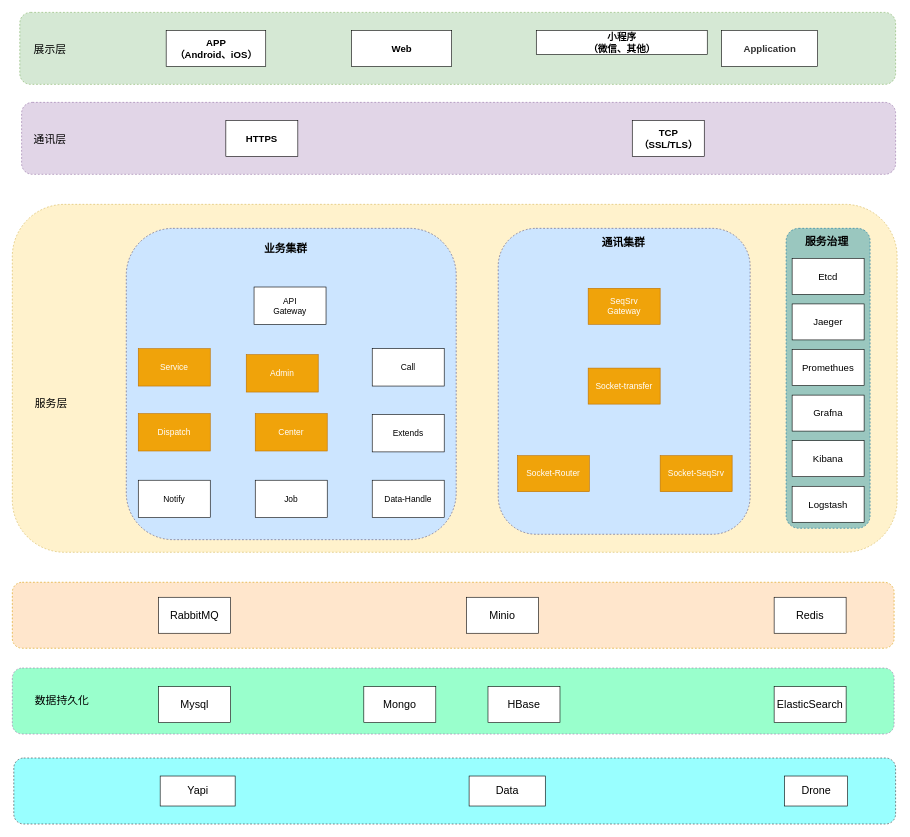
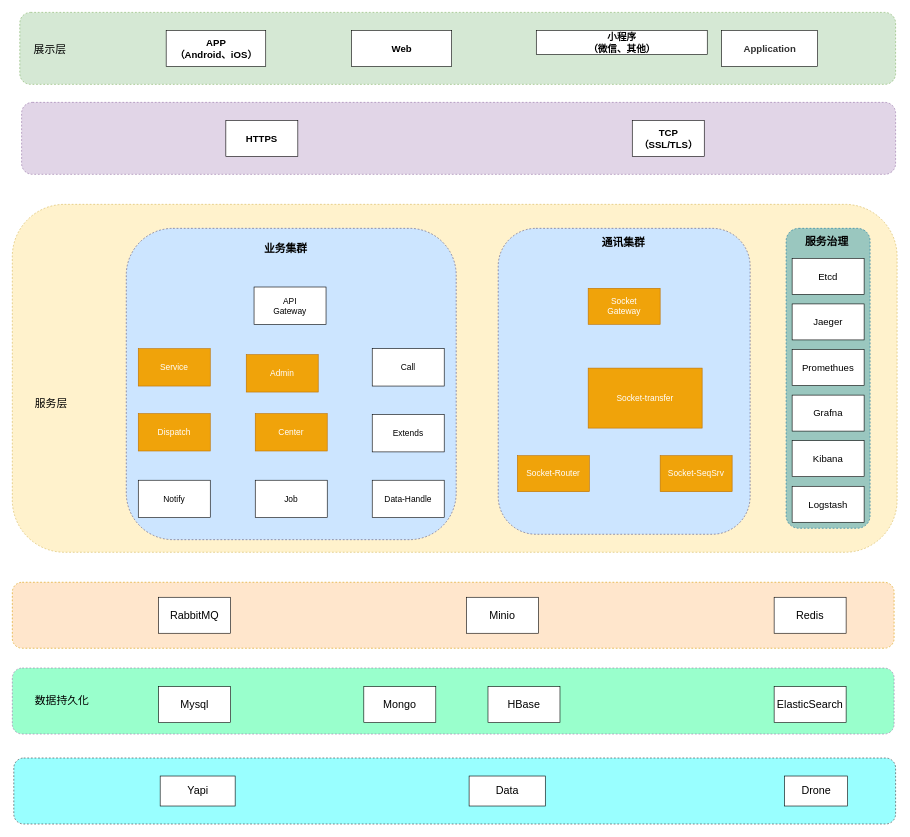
  <mxCell id="0" />
  <mxCell id="1" parent="0" />
  <mxCell id="2" value="" style="rounded=1;whiteSpace=wrap;html=1;dashed=1;fontSize=18;fillColor=#fff2cc;strokeColor=#d6b656;" parent="1" vertex="1"><mxGeometry x="20" y="340" width="1475" height="580" as="geometry" /></mxCell>
  <mxCell id="3" value="服务层" style="text;html=1;resizable=0;points=[];autosize=1;align=left;verticalAlign=top;spacingTop=-4;fontSize=18;" parent="1" vertex="1"><mxGeometry x="56" y="660" width="70" height="20" as="geometry" /></mxCell>
  <mxCell id="4" value="" style="rounded=1;whiteSpace=wrap;html=1;dashed=1;fontSize=18;fillColor=#d5e8d4;strokeColor=#82b366;" parent="1" vertex="1"><mxGeometry x="32.5" y="20" width="1460" height="120" as="geometry" /></mxCell>
  <mxCell id="5" value="APP&lt;br style=&quot;font-size: 16px;&quot;&gt;（Android、iOS）" style="rounded=0;whiteSpace=wrap;html=1;fontStyle=1;fontSize=16;" parent="1" vertex="1"><mxGeometry x="276.5" y="50" width="166" height="60" as="geometry" /></mxCell>
  <mxCell id="6" value="Web" style="rounded=0;whiteSpace=wrap;html=1;fontStyle=1;fontSize=16;" parent="1" vertex="1"><mxGeometry x="585.5" y="50" width="167" height="60" as="geometry" /></mxCell>
  <mxCell id="7" value="&lt;div style=&quot;text-align: left&quot;&gt;&lt;span style=&quot;color: rgb(49, 49, 49);&quot;&gt;Application&lt;/span&gt;&lt;br&gt;&lt;/div&gt;" style="rounded=0;whiteSpace=wrap;html=1;fontStyle=1;fontSize=16;fontFamily=Helvetica;" parent="1" vertex="1"><mxGeometry x="1202.5" y="50" width="160" height="60" as="geometry" /></mxCell>
  <mxCell id="8" value="小程序&lt;br style=&quot;font-size: 16px;&quot;&gt;（微信、其他）" style="rounded=0;whiteSpace=wrap;html=1;fontStyle=1;fontSize=16;" parent="1" vertex="1"><mxGeometry x="893.5" y="50" width="285" height="40" as="geometry" /></mxCell>
  <mxCell id="9" value="展示层" style="text;html=1;resizable=0;points=[];autosize=1;align=left;verticalAlign=top;spacingTop=-4;fontSize=18;" parent="1" vertex="1"><mxGeometry x="53.5" y="70" width="70" height="20" as="geometry" /></mxCell>
  <mxCell id="10" value="" style="rounded=1;whiteSpace=wrap;html=1;dashed=1;fontSize=18;fillColor=#e1d5e7;strokeColor=#9673a6;" parent="1" vertex="1"><mxGeometry x="35.5" y="170" width="1457" height="120" as="geometry" /></mxCell>
  <mxCell id="11" value="TCP&lt;br&gt;（SSL/TLS）" style="rounded=0;whiteSpace=wrap;html=1;fontSize=16;fontStyle=1" parent="1" vertex="1"><mxGeometry x="1053.5" y="200" width="120" height="60" as="geometry" /></mxCell>
  <mxCell id="12" value="HTTPS" style="rounded=0;whiteSpace=wrap;html=1;fontSize=16;fontStyle=1" parent="1" vertex="1"><mxGeometry x="376" y="200" width="120" height="60" as="geometry" /></mxCell>
- <mxCell id="13" value="通讯层" style="text;html=1;resizable=0;points=[];autosize=1;align=left;verticalAlign=top;spacingTop=-4;fontSize=18;" parent="1" vertex="1"><mxGeometry x="53.5" y="220" width="70" height="20" as="geometry" /></mxCell>
  <mxCell id="14" value="" style="rounded=1;whiteSpace=wrap;html=1;fontSize=18;dashed=1;fillColor=#ffe6cc;strokeColor=#d79b00;" parent="1" vertex="1"><mxGeometry x="20" y="970" width="1470" height="110" as="geometry" /></mxCell>
  <mxCell id="15" value="RabbitMQ" style="rounded=0;whiteSpace=wrap;html=1;fontSize=18;" parent="1" vertex="1"><mxGeometry x="264" y="995" width="120" height="60" as="geometry" /></mxCell>
  <mxCell id="16" value="Minio" style="rounded=0;whiteSpace=wrap;html=1;fontSize=18;" parent="1" vertex="1"><mxGeometry x="777" y="995" width="120" height="60" as="geometry" /></mxCell>
  <mxCell id="17" value="Redis" style="rounded=0;whiteSpace=wrap;html=1;fontSize=18;" parent="1" vertex="1"><mxGeometry x="1290" y="995" width="120" height="60" as="geometry" /></mxCell>
  <mxCell id="18" value="" style="rounded=1;whiteSpace=wrap;html=1;fontSize=18;dashed=1;fillColor=#99FFCC;strokeColor=#9673a6;" parent="1" vertex="1"><mxGeometry x="20" y="1113" width="1470" height="110" as="geometry" /></mxCell>
  <mxCell id="19" value="Mysql" style="rounded=0;whiteSpace=wrap;html=1;fontSize=18;" parent="1" vertex="1"><mxGeometry x="264" y="1144" width="120" height="60" as="geometry" /></mxCell>
  <mxCell id="20" value="Mongo" style="rounded=0;whiteSpace=wrap;html=1;fontSize=18;" parent="1" vertex="1"><mxGeometry x="606" y="1144" width="120" height="60" as="geometry" /></mxCell>
  <mxCell id="21" value="HBase" style="rounded=0;whiteSpace=wrap;html=1;fontSize=18;" parent="1" vertex="1"><mxGeometry x="813" y="1144" width="120" height="60" as="geometry" /></mxCell>
  <mxCell id="22" value="ElasticSearch" style="rounded=0;whiteSpace=wrap;html=1;fontSize=18;" parent="1" vertex="1"><mxGeometry x="1290" y="1144" width="120" height="60" as="geometry" /></mxCell>
  <mxCell id="23" value="数据持久化" style="text;html=1;resizable=0;points=[];autosize=1;align=left;verticalAlign=top;spacingTop=-4;fontSize=18;" parent="1" vertex="1"><mxGeometry x="56" y="1154" width="110" height="20" as="geometry" /></mxCell>
  <mxCell id="24" value="" style="rounded=1;whiteSpace=wrap;html=1;fontSize=18;dashed=1;fillColor=#99FFFF;strokeColor=#36393d;" parent="1" vertex="1"><mxGeometry x="22.5" y="1263" width="1470" height="110" as="geometry" /></mxCell>
  <mxCell id="25" value="&lt;font style=&quot;font-size: 18px&quot;&gt;Data&lt;/font&gt;" style="rounded=0;whiteSpace=wrap;html=1;" parent="1" vertex="1"><mxGeometry x="781.5" y="1293" width="127" height="50" as="geometry" /></mxCell>
  <mxCell id="26" value="&lt;font style=&quot;font-size: 18px&quot;&gt;Drone&lt;/font&gt;" style="rounded=0;whiteSpace=wrap;html=1;" parent="1" vertex="1"><mxGeometry x="1307.5" y="1293" width="105" height="50" as="geometry" /></mxCell>
  <mxCell id="27" value="&lt;font style=&quot;font-size: 18px&quot;&gt;Yapi&lt;/font&gt;" style="rounded=0;whiteSpace=wrap;html=1;" parent="1" vertex="1"><mxGeometry x="266.5" y="1293" width="125" height="50" as="geometry" /></mxCell>
  <mxCell id="28" value="" style="rounded=1;whiteSpace=wrap;html=1;dashed=1;fontSize=18;fillColor=#CCE5FF;strokeColor=#56517e;" parent="1" vertex="1"><mxGeometry x="210" y="380" width="550" height="519" as="geometry" /></mxCell>
  <mxCell id="29" value="API&lt;br style=&quot;font-size: 14px;&quot;&gt;Gateway" style="rounded=0;whiteSpace=wrap;html=1;fontSize=14;" parent="1" vertex="1"><mxGeometry x="423" y="477.8" width="120" height="62.28" as="geometry" /></mxCell>
  <mxCell id="30" value="Dispatch" style="rounded=0;whiteSpace=wrap;html=1;fontSize=14;fillColor=#f0a30a;strokeColor=#BD7000;fontColor=#ffffff;" parent="1" vertex="1"><mxGeometry x="230" y="688.902" width="120" height="62.28" as="geometry" /></mxCell>
  <mxCell id="31" value="Center" style="rounded=0;whiteSpace=wrap;html=1;fontSize=14;fillColor=#f0a30a;strokeColor=#BD7000;fontColor=#ffffff;" parent="1" vertex="1"><mxGeometry x="425" y="688.902" width="120" height="62.28" as="geometry" /></mxCell>
  <mxCell id="32" value="Admin" style="rounded=0;whiteSpace=wrap;html=1;fontSize=14;fillColor=#f0a30a;strokeColor=#BD7000;fontColor=#ffffff;" parent="1" vertex="1"><mxGeometry x="410" y="590.62" width="120" height="62.28" as="geometry" /></mxCell>
  <mxCell id="33" value="Call" style="rounded=0;whiteSpace=wrap;html=1;fontSize=14;" parent="1" vertex="1"><mxGeometry x="620" y="580.62" width="120" height="62.28" as="geometry" /></mxCell>
  <mxCell id="34" value="Service" style="rounded=0;whiteSpace=wrap;html=1;fontSize=14;fillColor=#f0a30a;strokeColor=#BD7000;fontColor=#ffffff;" parent="1" vertex="1"><mxGeometry x="230" y="580.62" width="120" height="62.28" as="geometry" /></mxCell>
  <mxCell id="35" value="业务集群" style="text;html=1;resizable=0;points=[];autosize=1;align=left;verticalAlign=top;spacingTop=-4;fontSize=18;fontStyle=1" parent="1" vertex="1"><mxGeometry x="438" y="400.76" width="90" height="20" as="geometry" /></mxCell>
  <mxCell id="36" value="" style="rounded=1;whiteSpace=wrap;html=1;dashed=1;fontSize=18;fillColor=#CCE5FF;strokeColor=#56517e;" parent="1" vertex="1"><mxGeometry x="830" y="380" width="420" height="510" as="geometry" /></mxCell>
- <mxCell id="37" value="SeqSrv&lt;br style=&quot;font-size: 14px;&quot;&gt;Gateway" style="rounded=0;whiteSpace=wrap;html=1;fontSize=14;fillColor=#f0a30a;strokeColor=#BD7000;fontColor=#ffffff;" parent="1" vertex="1"><mxGeometry x="980" y="480" width="120" height="60" as="geometry" /></mxCell>
- <mxCell id="38" value="Socket-transfer" style="rounded=0;whiteSpace=wrap;html=1;fontSize=14;fillColor=#f0a30a;strokeColor=#BD7000;fontColor=#ffffff;" parent="1" vertex="1"><mxGeometry x="980" y="613" width="120" height="60" as="geometry" /></mxCell>
+ <mxCell id="37" value="Socket&lt;br style=&quot;font-size: 14px;&quot;&gt;Gateway" style="rounded=0;whiteSpace=wrap;html=1;fontSize=14;fillColor=#f0a30a;strokeColor=#BD7000;fontColor=#ffffff;" parent="1" vertex="1"><mxGeometry x="980" y="480" width="120" height="60" as="geometry" /></mxCell>
+ <mxCell id="38" value="Socket-transfer" style="rounded=0;whiteSpace=wrap;html=1;fontSize=14;fillColor=#f0a30a;strokeColor=#BD7000;fontColor=#ffffff;" parent="1" vertex="1"><mxGeometry x="980" y="613" width="190" height="100" as="geometry" /></mxCell>
  <mxCell id="39" value="Socket-Router" style="rounded=0;whiteSpace=wrap;html=1;fontSize=14;fillColor=#f0a30a;strokeColor=#BD7000;fontColor=#ffffff;" parent="1" vertex="1"><mxGeometry x="862" y="759" width="120" height="60" as="geometry" /></mxCell>
  <mxCell id="40" value="Socket-SeqSrv" style="rounded=0;whiteSpace=wrap;html=1;fontSize=14;fillColor=#f0a30a;strokeColor=#BD7000;fontColor=#ffffff;" parent="1" vertex="1"><mxGeometry x="1100" y="759" width="120" height="60" as="geometry" /></mxCell>
  <mxCell id="41" value="通讯集群" style="text;html=1;resizable=0;points=[];autosize=1;align=left;verticalAlign=top;spacingTop=-4;fontSize=18;fontStyle=1" parent="1" vertex="1"><mxGeometry x="1001" y="391" width="90" height="20" as="geometry" /></mxCell>
  <mxCell id="42" value="" style="rounded=1;whiteSpace=wrap;html=1;dashed=1;fillColor=#9AC7BF;strokeColor=#10739e;" parent="1" vertex="1"><mxGeometry x="1310" y="380" width="140" height="500" as="geometry" /></mxCell>
  <mxCell id="43" value="Etcd" style="rounded=0;whiteSpace=wrap;html=1;fontSize=16;" parent="1" vertex="1"><mxGeometry x="1320" y="430" width="120" height="60" as="geometry" /></mxCell>
  <mxCell id="44" value="Jaeger" style="rounded=0;whiteSpace=wrap;html=1;fontSize=16;" parent="1" vertex="1"><mxGeometry x="1320" y="506" width="120" height="60" as="geometry" /></mxCell>
  <mxCell id="45" value="Promethues" style="rounded=0;whiteSpace=wrap;html=1;fontSize=16;" parent="1" vertex="1"><mxGeometry x="1320" y="582" width="120" height="60" as="geometry" /></mxCell>
  <mxCell id="46" value="Grafna" style="rounded=0;whiteSpace=wrap;html=1;fontSize=16;" parent="1" vertex="1"><mxGeometry x="1320" y="658" width="120" height="60" as="geometry" /></mxCell>
  <mxCell id="47" value="Kibana" style="rounded=0;whiteSpace=wrap;html=1;fontSize=16;" parent="1" vertex="1"><mxGeometry x="1320" y="734" width="120" height="60" as="geometry" /></mxCell>
  <mxCell id="48" value="服务治理" style="text;html=1;resizable=0;points=[];autosize=1;align=left;verticalAlign=top;spacingTop=-4;fontSize=18;fontStyle=1;" parent="1" vertex="1"><mxGeometry x="1340" y="390" width="60" height="20" as="geometry" /></mxCell>
  <mxCell id="49" value="Notify" style="rounded=0;whiteSpace=wrap;html=1;fontSize=14;" parent="1" vertex="1"><mxGeometry x="230" y="799.902" width="120" height="62.28" as="geometry" /></mxCell>
  <mxCell id="50" value="Data-Handle" style="rounded=0;whiteSpace=wrap;html=1;fontSize=14;" parent="1" vertex="1"><mxGeometry x="620" y="799.902" width="120" height="62.28" as="geometry" /></mxCell>
  <mxCell id="51" value="Job" style="rounded=0;whiteSpace=wrap;html=1;fontSize=14;" parent="1" vertex="1"><mxGeometry x="425" y="799.902" width="120" height="62.28" as="geometry" /></mxCell>
  <mxCell id="52" value="Extends" style="rounded=0;whiteSpace=wrap;html=1;fontSize=14;" parent="1" vertex="1"><mxGeometry x="620" y="690.402" width="120" height="62.28" as="geometry" /></mxCell>
  <mxCell id="53" value="Logstash" style="rounded=0;whiteSpace=wrap;html=1;fontSize=16;" parent="1" vertex="1"><mxGeometry x="1320" y="810" width="120" height="60" as="geometry" /></mxCell>
